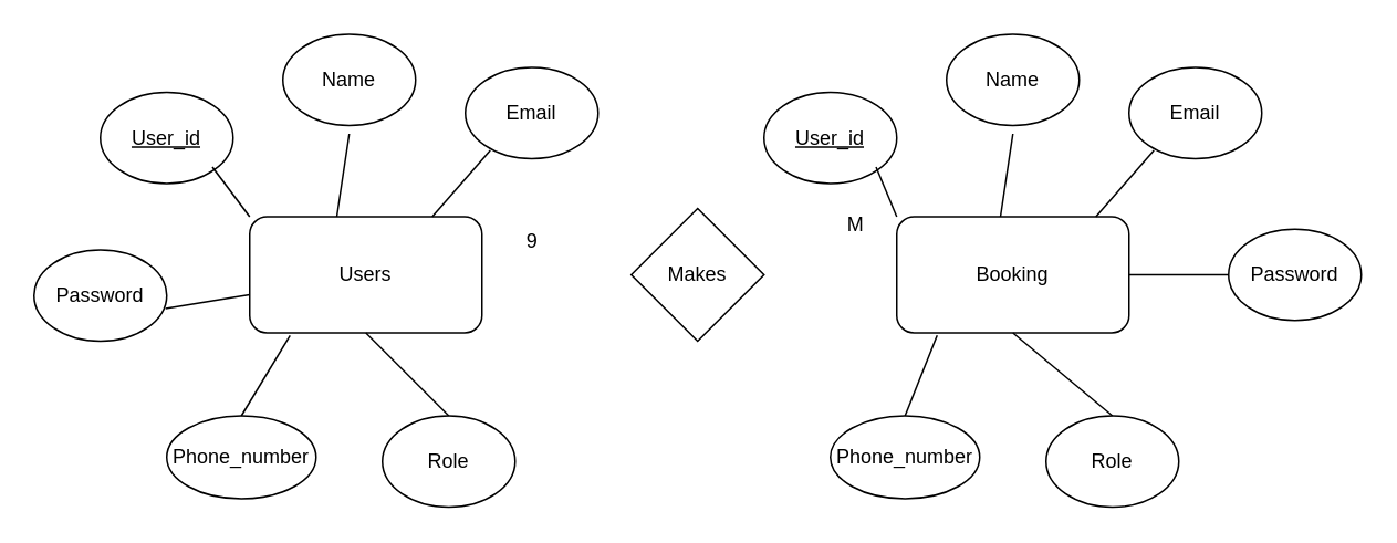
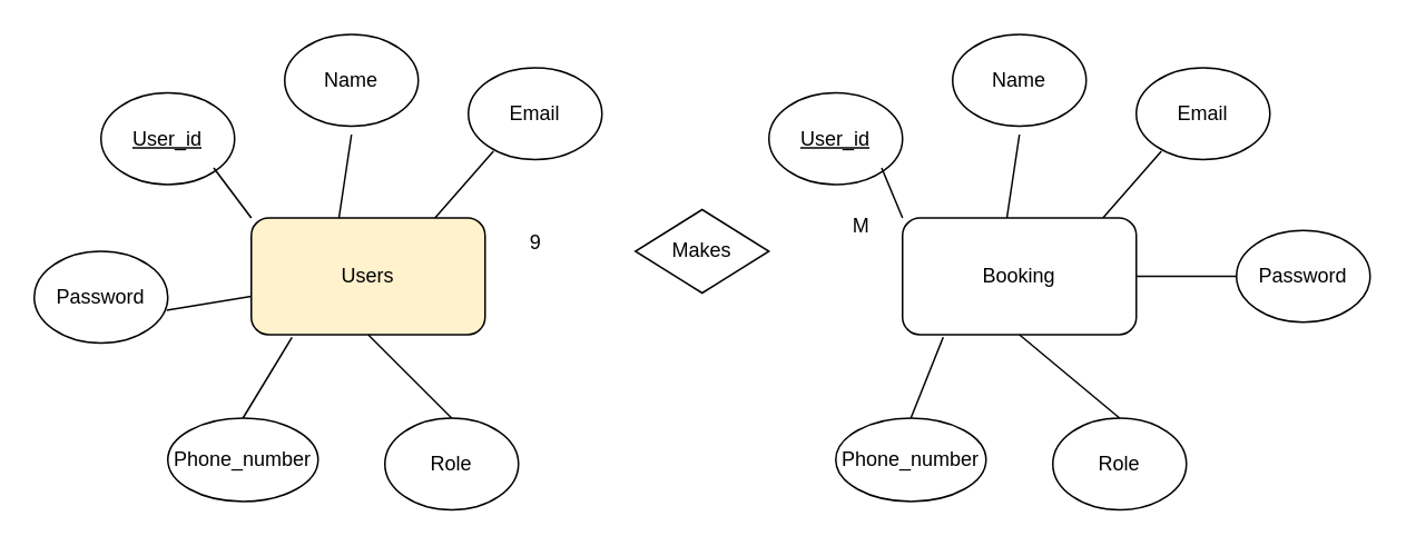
  <mxCell id="0" />
  <mxCell id="1" parent="0" />
- <mxCell id="2" value="Users" style="rounded=1;whiteSpace=wrap;html=1;" vertex="1" parent="1"><mxGeometry x="150" y="130" width="140" height="70" as="geometry" /></mxCell>
+ <mxCell id="2" value="Users" style="rounded=1;whiteSpace=wrap;html=1;fillColor=#fff2cc;" vertex="1" parent="1"><mxGeometry x="150" y="130" width="140" height="70" as="geometry" /></mxCell>
  <mxCell id="3" value="&lt;u&gt;User_id&lt;/u&gt;" style="ellipse;whiteSpace=wrap;html=1;" vertex="1" parent="1"><mxGeometry x="60" y="55" width="80" height="55" as="geometry" /></mxCell>
  <mxCell id="4" value="Phone_number" style="ellipse;whiteSpace=wrap;html=1;" vertex="1" parent="1"><mxGeometry x="100" y="250" width="90" height="50" as="geometry" /></mxCell>
  <mxCell id="5" value="Password" style="ellipse;whiteSpace=wrap;html=1;" vertex="1" parent="1"><mxGeometry x="20" y="150" width="80" height="55" as="geometry" /></mxCell>
  <mxCell id="6" value="Role" style="ellipse;whiteSpace=wrap;html=1;" vertex="1" parent="1"><mxGeometry x="230" y="250" width="80" height="55" as="geometry" /></mxCell>
  <mxCell id="7" value="Name" style="ellipse;whiteSpace=wrap;html=1;" vertex="1" parent="1"><mxGeometry x="170" y="20" width="80" height="55" as="geometry" /></mxCell>
  <mxCell id="8" value="Email" style="ellipse;whiteSpace=wrap;html=1;" vertex="1" parent="1"><mxGeometry x="280" y="40" width="80" height="55" as="geometry" /></mxCell>
  <mxCell id="9" value="" style="endArrow=none;html=1;rounded=0;" edge="1" parent="1"><mxGeometry width="50" height="50" relative="1" as="geometry"><mxPoint x="260" y="130" as="sourcePoint" /><mxPoint x="295" y="90" as="targetPoint" /></mxGeometry></mxCell>
  <mxCell id="10" value="" style="endArrow=none;html=1;rounded=0;" edge="1" parent="1"><mxGeometry width="50" height="50" relative="1" as="geometry"><mxPoint x="202.5" y="130" as="sourcePoint" /><mxPoint x="210" y="80" as="targetPoint" /></mxGeometry></mxCell>
  <mxCell id="11" value="" style="endArrow=none;html=1;rounded=0;exitX=0;exitY=0;exitDx=0;exitDy=0;" edge="1" parent="1" source="2"><mxGeometry width="50" height="50" relative="1" as="geometry"><mxPoint x="120" y="150" as="sourcePoint" /><mxPoint x="127.5" y="100" as="targetPoint" /></mxGeometry></mxCell>
  <mxCell id="12" value="" style="endArrow=none;html=1;rounded=0;entryX=0.174;entryY=1.022;entryDx=0;entryDy=0;entryPerimeter=0;" edge="1" parent="1" target="2"><mxGeometry width="50" height="50" relative="1" as="geometry"><mxPoint x="145" y="250" as="sourcePoint" /><mxPoint x="190" y="210" as="targetPoint" /></mxGeometry></mxCell>
  <mxCell id="13" value="" style="endArrow=none;html=1;rounded=0;exitX=0.5;exitY=0;exitDx=0;exitDy=0;entryX=0.5;entryY=1;entryDx=0;entryDy=0;" edge="1" parent="1" source="6" target="2"><mxGeometry width="50" height="50" relative="1" as="geometry"><mxPoint x="220" y="250" as="sourcePoint" /><mxPoint x="270" y="200" as="targetPoint" /></mxGeometry></mxCell>
  <mxCell id="14" value="" style="endArrow=none;html=1;rounded=0;exitX=0.991;exitY=0.643;exitDx=0;exitDy=0;exitPerimeter=0;" edge="1" parent="1" source="5"><mxGeometry width="50" height="50" relative="1" as="geometry"><mxPoint x="90" y="176.97" as="sourcePoint" /><mxPoint x="150" y="176.97" as="targetPoint" /></mxGeometry></mxCell>
  <mxCell id="15" value="Booking" style="rounded=1;whiteSpace=wrap;html=1;" vertex="1" parent="1"><mxGeometry x="540" y="130" width="140" height="70" as="geometry" /></mxCell>
  <mxCell id="16" value="&lt;u&gt;User_id&lt;/u&gt;" style="ellipse;whiteSpace=wrap;html=1;" vertex="1" parent="1"><mxGeometry x="460" y="55" width="80" height="55" as="geometry" /></mxCell>
  <mxCell id="17" value="Phone_number" style="ellipse;whiteSpace=wrap;html=1;" vertex="1" parent="1"><mxGeometry x="500" y="250" width="90" height="50" as="geometry" /></mxCell>
  <mxCell id="18" value="Password" style="ellipse;whiteSpace=wrap;html=1;" vertex="1" parent="1"><mxGeometry x="740" y="137.5" width="80" height="55" as="geometry" /></mxCell>
  <mxCell id="19" value="Role" style="ellipse;whiteSpace=wrap;html=1;" vertex="1" parent="1"><mxGeometry x="630" y="250" width="80" height="55" as="geometry" /></mxCell>
  <mxCell id="20" value="Name" style="ellipse;whiteSpace=wrap;html=1;" vertex="1" parent="1"><mxGeometry x="570" y="20" width="80" height="55" as="geometry" /></mxCell>
  <mxCell id="21" value="Email" style="ellipse;whiteSpace=wrap;html=1;" vertex="1" parent="1"><mxGeometry x="680" y="40" width="80" height="55" as="geometry" /></mxCell>
  <mxCell id="22" value="" style="endArrow=none;html=1;rounded=0;" edge="1" parent="1"><mxGeometry width="50" height="50" relative="1" as="geometry"><mxPoint x="660" y="130" as="sourcePoint" /><mxPoint x="695" y="90" as="targetPoint" /></mxGeometry></mxCell>
  <mxCell id="23" value="" style="endArrow=none;html=1;rounded=0;" edge="1" parent="1"><mxGeometry width="50" height="50" relative="1" as="geometry"><mxPoint x="602.5" y="130" as="sourcePoint" /><mxPoint x="610" y="80" as="targetPoint" /></mxGeometry></mxCell>
  <mxCell id="24" value="" style="endArrow=none;html=1;rounded=0;exitX=0;exitY=0;exitDx=0;exitDy=0;" edge="1" parent="1" source="15"><mxGeometry width="50" height="50" relative="1" as="geometry"><mxPoint x="520" y="150" as="sourcePoint" /><mxPoint x="527.5" y="100" as="targetPoint" /></mxGeometry></mxCell>
  <mxCell id="25" value="" style="endArrow=none;html=1;rounded=0;entryX=0.174;entryY=1.022;entryDx=0;entryDy=0;entryPerimeter=0;" edge="1" parent="1" target="15"><mxGeometry width="50" height="50" relative="1" as="geometry"><mxPoint x="545" y="250" as="sourcePoint" /><mxPoint x="590" y="210" as="targetPoint" /></mxGeometry></mxCell>
  <mxCell id="26" value="" style="endArrow=none;html=1;rounded=0;exitX=0.5;exitY=0;exitDx=0;exitDy=0;entryX=0.5;entryY=1;entryDx=0;entryDy=0;" edge="1" parent="1" source="19" target="15"><mxGeometry width="50" height="50" relative="1" as="geometry"><mxPoint x="620" y="250" as="sourcePoint" /><mxPoint x="670" y="200" as="targetPoint" /></mxGeometry></mxCell>
  <mxCell id="27" value="" style="endArrow=none;html=1;rounded=0;exitX=0;exitY=0.5;exitDx=0;exitDy=0;entryX=1;entryY=0.5;entryDx=0;entryDy=0;" edge="1" parent="1" source="18" target="15"><mxGeometry width="50" height="50" relative="1" as="geometry"><mxPoint x="490" y="176.97" as="sourcePoint" /><mxPoint x="560" y="180" as="targetPoint" /></mxGeometry></mxCell>
- <mxCell id="28" value="Makes" style="rhombus;whiteSpace=wrap;html=1;" vertex="1" parent="1"><mxGeometry x="380" y="125" width="80" height="80" as="geometry" /></mxCell>
+ <mxCell id="28" value="Makes" style="rhombus;whiteSpace=wrap;html=1;" vertex="1" parent="1"><mxGeometry x="380" y="125" width="80" height="50" as="geometry" /></mxCell>
  <mxCell id="29" value="M" style="text;html=1;align=center;verticalAlign=middle;resizable=0;points=[];autosize=1;strokeColor=none;fillColor=none;" vertex="1" parent="1"><mxGeometry x="500" y="120" width="30" height="30" as="geometry" /></mxCell>
  <mxCell id="30" value="9" style="text;html=1;align=center;verticalAlign=middle;resizable=0;points=[];autosize=1;strokeColor=none;fillColor=none;" vertex="1" parent="1"><mxGeometry x="305" y="130" width="30" height="30" as="geometry" /></mxCell>
